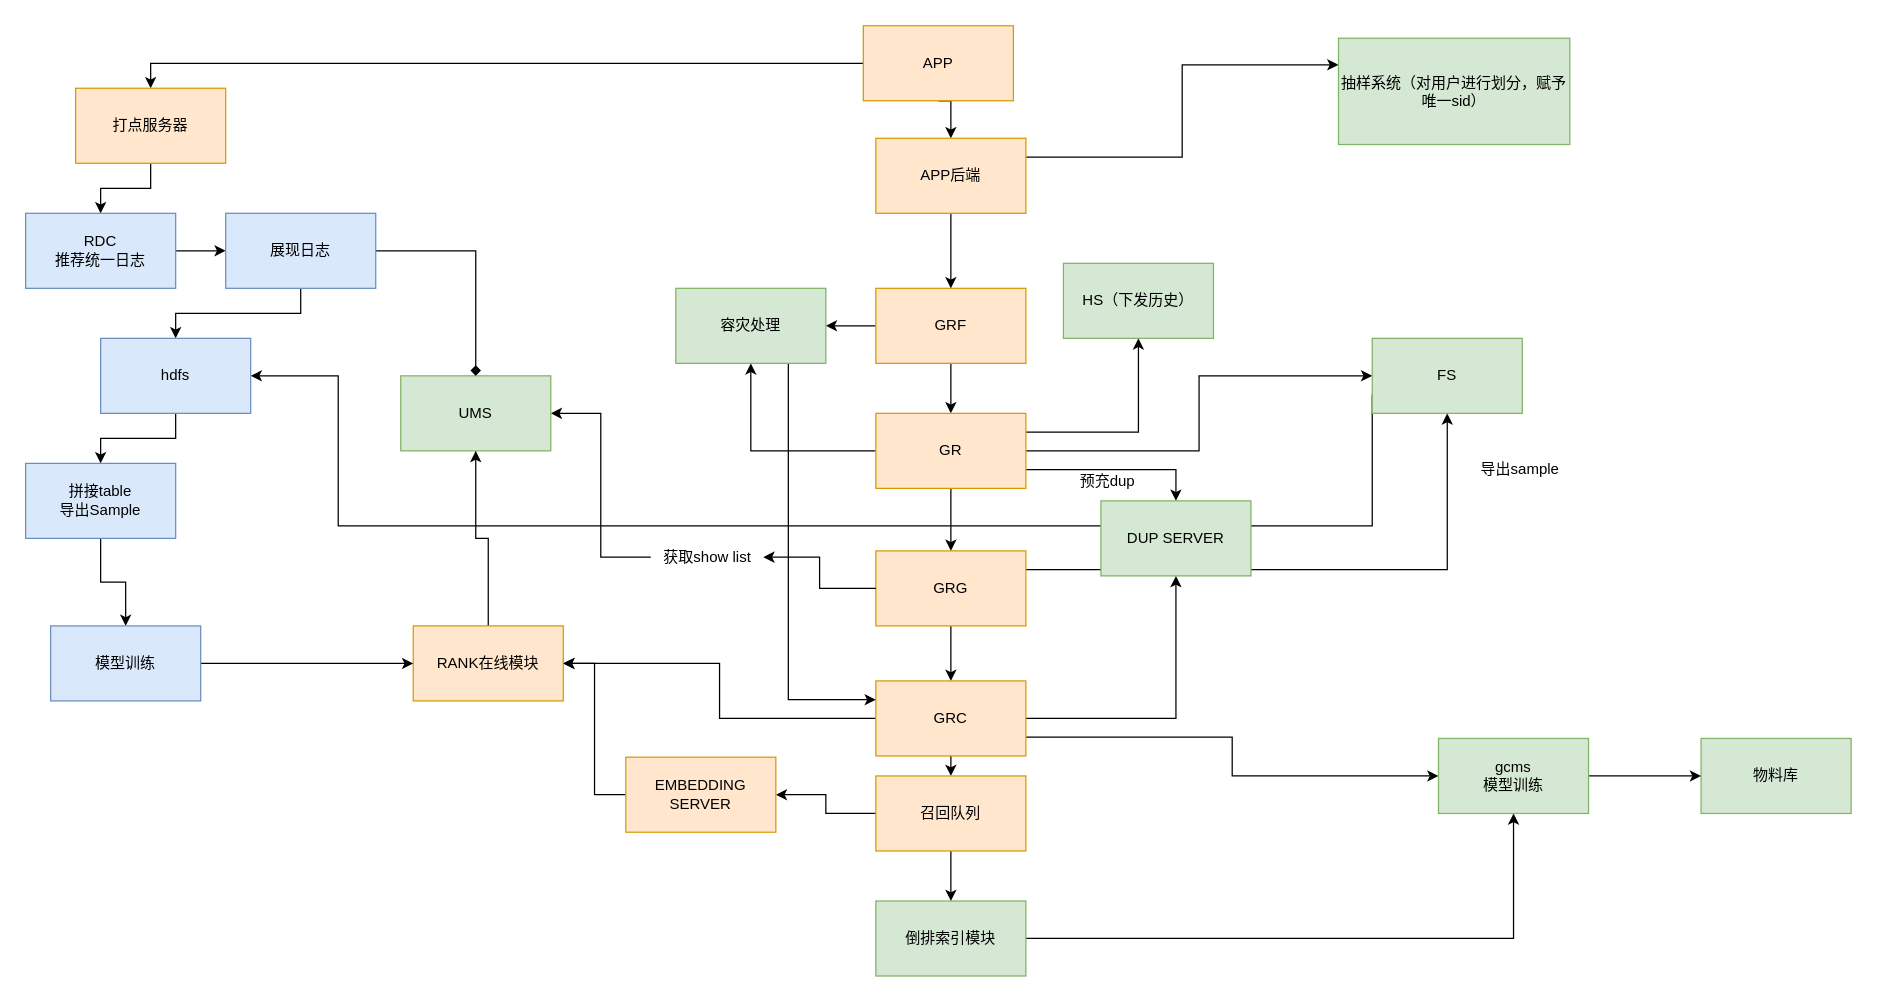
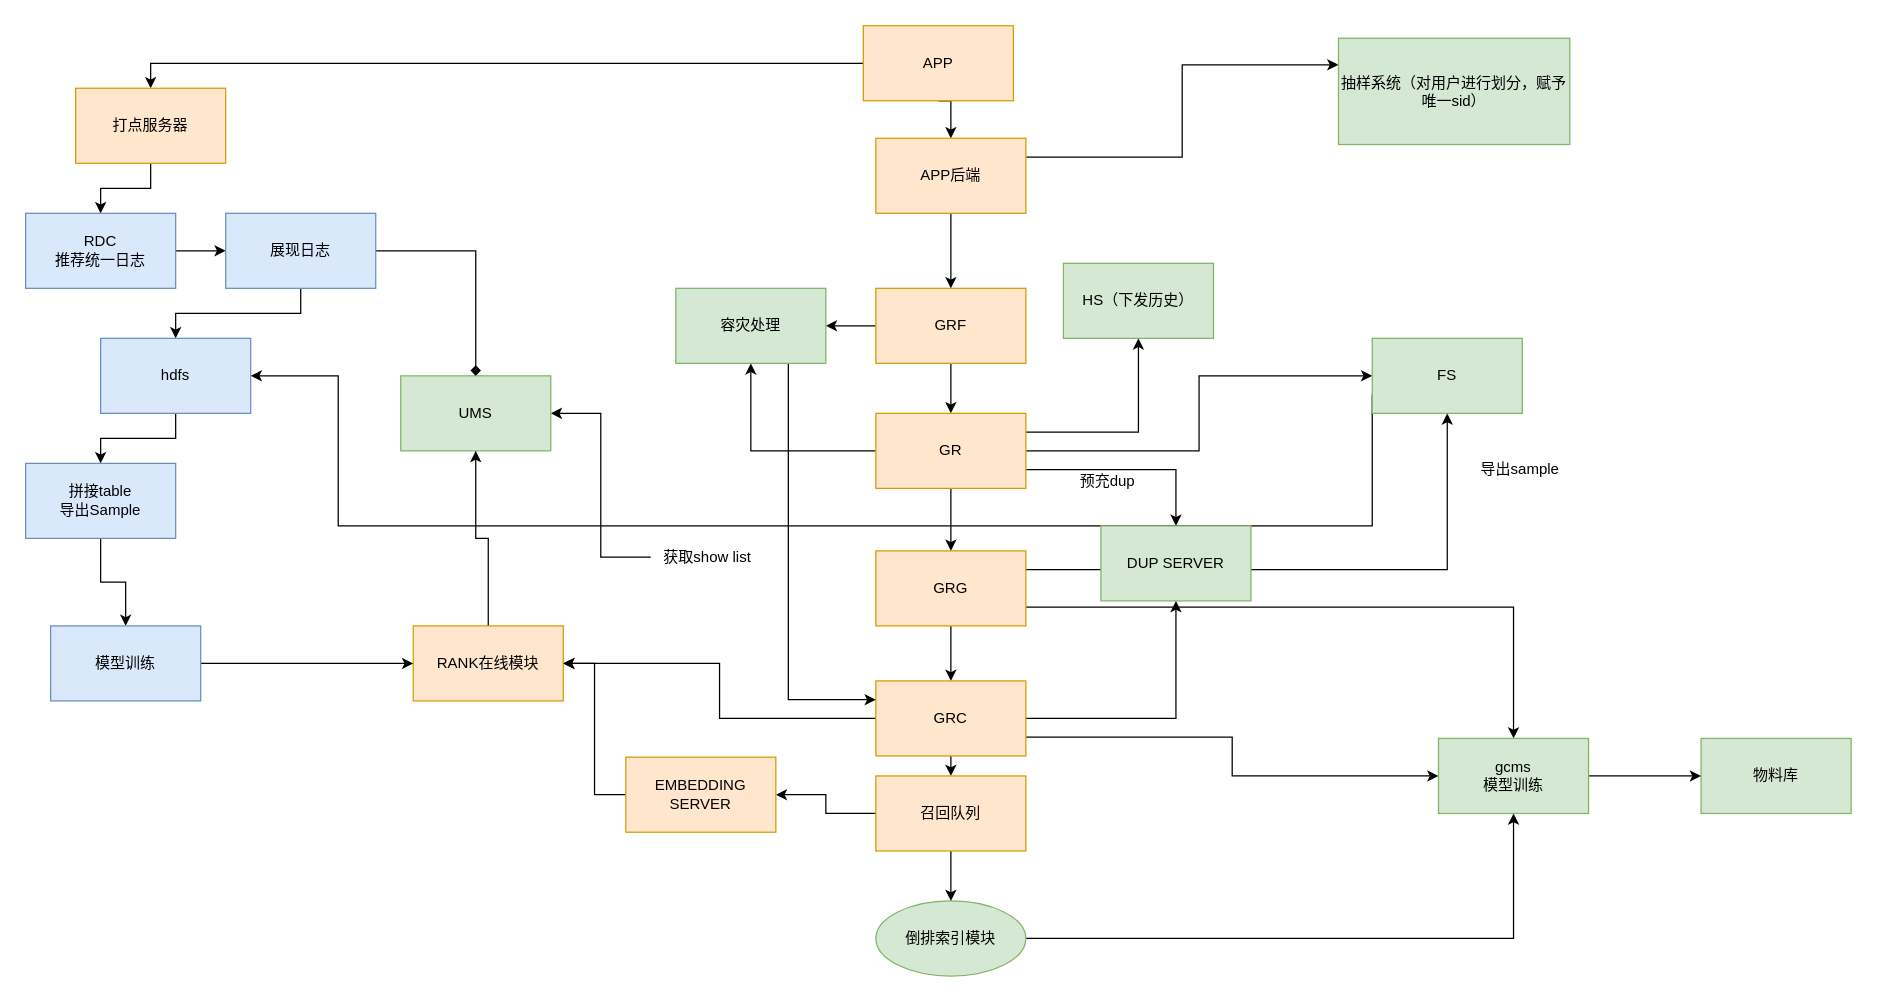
  <mxCell id="0" />
  <mxCell id="1" parent="0" />
  <mxCell id="2" style="edgeStyle=orthogonalEdgeStyle;rounded=0;orthogonalLoop=1;jettySize=auto;html=1;exitX=0.5;exitY=1;exitDx=0;exitDy=0;entryX=0.5;entryY=0;entryDx=0;entryDy=0;" edge="1" parent="1" source="4" target="10"><mxGeometry relative="1" as="geometry" /></mxCell>
  <mxCell id="3" style="edgeStyle=orthogonalEdgeStyle;rounded=0;orthogonalLoop=1;jettySize=auto;html=1;exitX=0;exitY=0.5;exitDx=0;exitDy=0;entryX=1;entryY=0.5;entryDx=0;entryDy=0;" edge="1" parent="1" source="4" target="23"><mxGeometry relative="1" as="geometry" /></mxCell>
  <mxCell id="4" value="GRF" style="rounded=0;whiteSpace=wrap;html=1;fillColor=#ffe6cc;strokeColor=#d79b00;" vertex="1" parent="1"><mxGeometry x="700" y="230" width="120" height="60" as="geometry" /></mxCell>
  <mxCell id="5" style="edgeStyle=orthogonalEdgeStyle;rounded=0;orthogonalLoop=1;jettySize=auto;html=1;exitX=0.5;exitY=1;exitDx=0;exitDy=0;entryX=0.5;entryY=0;entryDx=0;entryDy=0;" edge="1" parent="1" source="10" target="15"><mxGeometry relative="1" as="geometry" /></mxCell>
  <mxCell id="6" style="edgeStyle=orthogonalEdgeStyle;rounded=0;orthogonalLoop=1;jettySize=auto;html=1;exitX=1;exitY=0.5;exitDx=0;exitDy=0;entryX=0;entryY=0.5;entryDx=0;entryDy=0;" edge="1" parent="1" source="10" target="36"><mxGeometry relative="1" as="geometry" /></mxCell>
  <mxCell id="7" style="edgeStyle=orthogonalEdgeStyle;rounded=0;orthogonalLoop=1;jettySize=auto;html=1;exitX=0;exitY=0.5;exitDx=0;exitDy=0;entryX=0.5;entryY=1;entryDx=0;entryDy=0;" edge="1" parent="1" source="10" target="23"><mxGeometry relative="1" as="geometry" /></mxCell>
  <mxCell id="8" style="edgeStyle=orthogonalEdgeStyle;rounded=0;orthogonalLoop=1;jettySize=auto;html=1;exitX=1;exitY=0.25;exitDx=0;exitDy=0;entryX=0.5;entryY=1;entryDx=0;entryDy=0;" edge="1" parent="1" source="10" target="37"><mxGeometry relative="1" as="geometry" /></mxCell>
  <mxCell id="9" style="edgeStyle=orthogonalEdgeStyle;rounded=0;orthogonalLoop=1;jettySize=auto;html=1;exitX=1;exitY=0.75;exitDx=0;exitDy=0;entryX=0.5;entryY=0;entryDx=0;entryDy=0;" edge="1" parent="1" source="10" target="38"><mxGeometry relative="1" as="geometry" /></mxCell>
  <mxCell id="10" value="GR" style="rounded=0;whiteSpace=wrap;html=1;fillColor=#ffe6cc;strokeColor=#d79b00;" vertex="1" parent="1"><mxGeometry x="700" y="330" width="120" height="60" as="geometry" /></mxCell>
  <mxCell id="11" style="edgeStyle=orthogonalEdgeStyle;rounded=0;orthogonalLoop=1;jettySize=auto;html=1;exitX=0.5;exitY=1;exitDx=0;exitDy=0;entryX=0.5;entryY=0;entryDx=0;entryDy=0;" edge="1" parent="1" source="15" target="20"><mxGeometry relative="1" as="geometry" /></mxCell>
  <mxCell id="12" style="edgeStyle=orthogonalEdgeStyle;rounded=0;orthogonalLoop=1;jettySize=auto;html=1;exitX=0;exitY=0.5;exitDx=0;exitDy=0;entryX=1;entryY=0.5;entryDx=0;entryDy=0;" edge="1" parent="1" source="58" target="21"><mxGeometry relative="1" as="geometry" /></mxCell>
+ <mxCell id="13" style="edgeStyle=orthogonalEdgeStyle;rounded=0;orthogonalLoop=1;jettySize=auto;html=1;exitX=1;exitY=0.75;exitDx=0;exitDy=0;entryX=0.5;entryY=0;entryDx=0;entryDy=0;" edge="1" parent="1" source="15" target="55"><mxGeometry relative="1" as="geometry" /></mxCell>
  <mxCell id="14" style="edgeStyle=orthogonalEdgeStyle;rounded=0;orthogonalLoop=1;jettySize=auto;html=1;exitX=1;exitY=0.25;exitDx=0;exitDy=0;entryX=0.5;entryY=1;entryDx=0;entryDy=0;" edge="1" parent="1" source="15" target="36"><mxGeometry relative="1" as="geometry" /></mxCell>
  <mxCell id="15" value="GRG" style="rounded=0;whiteSpace=wrap;html=1;fillColor=#ffe6cc;strokeColor=#d79b00;" vertex="1" parent="1"><mxGeometry x="700" y="440" width="120" height="60" as="geometry" /></mxCell>
  <mxCell id="16" style="edgeStyle=orthogonalEdgeStyle;rounded=0;orthogonalLoop=1;jettySize=auto;html=1;exitX=0.5;exitY=1;exitDx=0;exitDy=0;entryX=0.5;entryY=0;entryDx=0;entryDy=0;" edge="1" parent="1" source="20" target="34"><mxGeometry relative="1" as="geometry" /></mxCell>
  <mxCell id="17" style="edgeStyle=orthogonalEdgeStyle;rounded=0;orthogonalLoop=1;jettySize=auto;html=1;exitX=1;exitY=0.5;exitDx=0;exitDy=0;entryX=0.5;entryY=1;entryDx=0;entryDy=0;" edge="1" parent="1" source="20" target="38"><mxGeometry relative="1" as="geometry" /></mxCell>
  <mxCell id="18" style="edgeStyle=orthogonalEdgeStyle;rounded=0;orthogonalLoop=1;jettySize=auto;html=1;exitX=0;exitY=0.5;exitDx=0;exitDy=0;entryX=1;entryY=0.5;entryDx=0;entryDy=0;" edge="1" parent="1" source="20" target="42"><mxGeometry relative="1" as="geometry" /></mxCell>
  <mxCell id="19" style="edgeStyle=orthogonalEdgeStyle;rounded=0;orthogonalLoop=1;jettySize=auto;html=1;exitX=1;exitY=0.75;exitDx=0;exitDy=0;" edge="1" parent="1" source="20" target="55"><mxGeometry relative="1" as="geometry" /></mxCell>
  <mxCell id="20" value="GRC" style="rounded=0;whiteSpace=wrap;html=1;fillColor=#ffe6cc;strokeColor=#d79b00;" vertex="1" parent="1"><mxGeometry x="700" y="544" width="120" height="60" as="geometry" /></mxCell>
  <mxCell id="21" value="UMS" style="rounded=0;whiteSpace=wrap;html=1;fillColor=#d5e8d4;strokeColor=#82b366;" vertex="1" parent="1"><mxGeometry x="320" y="300" width="120" height="60" as="geometry" /></mxCell>
  <mxCell id="22" style="edgeStyle=orthogonalEdgeStyle;rounded=0;orthogonalLoop=1;jettySize=auto;html=1;exitX=0.75;exitY=1;exitDx=0;exitDy=0;entryX=0;entryY=0.25;entryDx=0;entryDy=0;" edge="1" parent="1" source="23" target="20"><mxGeometry relative="1" as="geometry" /></mxCell>
  <mxCell id="23" value="容灾处理" style="rounded=0;whiteSpace=wrap;html=1;fillColor=#d5e8d4;strokeColor=#82b366;" vertex="1" parent="1"><mxGeometry x="540" y="230" width="120" height="60" as="geometry" /></mxCell>
  <mxCell id="24" style="edgeStyle=orthogonalEdgeStyle;rounded=0;orthogonalLoop=1;jettySize=auto;html=1;exitX=0.5;exitY=1;exitDx=0;exitDy=0;entryX=0.5;entryY=0;entryDx=0;entryDy=0;" edge="1" parent="1" source="26" target="29"><mxGeometry relative="1" as="geometry" /></mxCell>
  <mxCell id="25" style="edgeStyle=orthogonalEdgeStyle;rounded=0;orthogonalLoop=1;jettySize=auto;html=1;exitX=0;exitY=0.5;exitDx=0;exitDy=0;entryX=0.5;entryY=0;entryDx=0;entryDy=0;" edge="1" parent="1" source="26" target="53"><mxGeometry relative="1" as="geometry" /></mxCell>
  <mxCell id="26" value="APP" style="rounded=0;whiteSpace=wrap;html=1;fillColor=#ffe6cc;strokeColor=#d79b00;" vertex="1" parent="1"><mxGeometry x="690" y="20" width="120" height="60" as="geometry" /></mxCell>
  <mxCell id="27" style="edgeStyle=orthogonalEdgeStyle;rounded=0;orthogonalLoop=1;jettySize=auto;html=1;exitX=0.5;exitY=1;exitDx=0;exitDy=0;" edge="1" parent="1" source="29" target="4"><mxGeometry relative="1" as="geometry" /></mxCell>
  <mxCell id="28" style="edgeStyle=orthogonalEdgeStyle;rounded=0;orthogonalLoop=1;jettySize=auto;html=1;exitX=1;exitY=0.25;exitDx=0;exitDy=0;entryX=0;entryY=0.25;entryDx=0;entryDy=0;" edge="1" parent="1" source="29" target="48"><mxGeometry relative="1" as="geometry" /></mxCell>
  <mxCell id="29" value="APP后端" style="rounded=0;whiteSpace=wrap;html=1;fillColor=#ffe6cc;strokeColor=#d79b00;" vertex="1" parent="1"><mxGeometry x="700" y="110" width="120" height="60" as="geometry" /></mxCell>
  <mxCell id="30" style="edgeStyle=orthogonalEdgeStyle;rounded=0;orthogonalLoop=1;jettySize=auto;html=1;exitX=1;exitY=0.5;exitDx=0;exitDy=0;entryX=0.5;entryY=1;entryDx=0;entryDy=0;" edge="1" parent="1" source="31" target="55"><mxGeometry relative="1" as="geometry"><mxPoint x="1240" y="310" as="targetPoint" /></mxGeometry></mxCell>
- <mxCell id="31" value="倒排索引模块" style="rounded=0;whiteSpace=wrap;html=1;fillColor=#d5e8d4;strokeColor=#82b366;" vertex="1" parent="1"><mxGeometry x="700" y="720" width="120" height="60" as="geometry" /></mxCell>
+ <mxCell id="31" value="倒排索引模块" style="ellipse;whiteSpace=wrap;html=1;fillColor=#d5e8d4;strokeColor=#82b366;" vertex="1" parent="1"><mxGeometry x="700" y="720" width="120" height="60" as="geometry" /></mxCell>
  <mxCell id="32" style="edgeStyle=orthogonalEdgeStyle;rounded=0;orthogonalLoop=1;jettySize=auto;html=1;exitX=0.5;exitY=1;exitDx=0;exitDy=0;entryX=0.5;entryY=0;entryDx=0;entryDy=0;" edge="1" parent="1" source="34" target="31"><mxGeometry relative="1" as="geometry" /></mxCell>
  <mxCell id="33" style="edgeStyle=orthogonalEdgeStyle;rounded=0;orthogonalLoop=1;jettySize=auto;html=1;exitX=0;exitY=0.5;exitDx=0;exitDy=0;entryX=1;entryY=0.5;entryDx=0;entryDy=0;" edge="1" parent="1" source="34" target="45"><mxGeometry relative="1" as="geometry" /></mxCell>
  <mxCell id="34" value="召回队列" style="rounded=0;whiteSpace=wrap;html=1;fillColor=#ffe6cc;strokeColor=#d79b00;" vertex="1" parent="1"><mxGeometry x="700" y="620" width="120" height="60" as="geometry" /></mxCell>
  <mxCell id="35" style="edgeStyle=orthogonalEdgeStyle;rounded=0;orthogonalLoop=1;jettySize=auto;html=1;exitX=0;exitY=0.75;exitDx=0;exitDy=0;entryX=1;entryY=0.5;entryDx=0;entryDy=0;" edge="1" parent="1" source="36" target="61"><mxGeometry relative="1" as="geometry"><Array as="points"><mxPoint x="1097" y="420" /><mxPoint y="420" x="270" /><mxPoint y="300" x="270" /></Array></mxGeometry></mxCell>
  <mxCell id="36" value="FS" style="rounded=0;whiteSpace=wrap;html=1;fillColor=#d5e8d4;strokeColor=#82b366;" vertex="1" parent="1"><mxGeometry x="1097" y="270" width="120" height="60" as="geometry" /></mxCell>
  <mxCell id="37" value="HS（下发历史）" style="rounded=0;whiteSpace=wrap;html=1;fillColor=#d5e8d4;strokeColor=#82b366;" vertex="1" parent="1"><mxGeometry x="850" y="210" width="120" height="60" as="geometry" /></mxCell>
- <mxCell id="38" value="DUP SERVER" style="rounded=0;whiteSpace=wrap;html=1;fillColor=#d5e8d4;strokeColor=#82b366;" vertex="1" parent="1"><mxGeometry x="880" y="400" width="120" height="60" as="geometry" /></mxCell>
+ <mxCell id="38" value="DUP SERVER" style="rounded=0;whiteSpace=wrap;html=1;fillColor=#d5e8d4;strokeColor=#82b366;" vertex="1" parent="1"><mxGeometry x="880" y="420" width="120" height="60" as="geometry" /></mxCell>
  <mxCell id="39" style="edgeStyle=orthogonalEdgeStyle;rounded=0;orthogonalLoop=1;jettySize=auto;html=1;exitX=1;exitY=0.5;exitDx=0;exitDy=0;entryX=0;entryY=0.5;entryDx=0;entryDy=0;" edge="1" parent="1" source="40" target="51"><mxGeometry relative="1" as="geometry" /></mxCell>
  <mxCell id="40" value="RDC&lt;br&gt;推荐统一日志" style="rounded=0;whiteSpace=wrap;html=1;fillColor=#dae8fc;strokeColor=#6c8ebf;" vertex="1" parent="1"><mxGeometry x="20" y="170" width="120" height="60" as="geometry" /></mxCell>
  <mxCell id="41" style="edgeStyle=orthogonalEdgeStyle;rounded=0;orthogonalLoop=1;jettySize=auto;html=1;exitX=0.5;exitY=0;exitDx=0;exitDy=0;entryX=0.5;entryY=1;entryDx=0;entryDy=0;" edge="1" parent="1" source="42" target="21"><mxGeometry relative="1" as="geometry" /></mxCell>
  <mxCell id="42" value="RANK在线模块" style="rounded=0;whiteSpace=wrap;html=1;fillColor=#ffe6cc;strokeColor=#d79b00;" vertex="1" parent="1"><mxGeometry x="330" y="500" width="120" height="60" as="geometry" /></mxCell>
  <mxCell id="43" value="物料库" style="rounded=0;whiteSpace=wrap;html=1;fillColor=#d5e8d4;strokeColor=#82b366;" vertex="1" parent="1"><mxGeometry x="1360" y="590" width="120" height="60" as="geometry" /></mxCell>
  <mxCell id="44" style="edgeStyle=orthogonalEdgeStyle;rounded=0;orthogonalLoop=1;jettySize=auto;html=1;exitX=0;exitY=0.5;exitDx=0;exitDy=0;entryX=1;entryY=0.5;entryDx=0;entryDy=0;" edge="1" parent="1" source="45" target="42"><mxGeometry relative="1" as="geometry" /></mxCell>
  <mxCell id="45" value="EMBEDDING SERVER" style="rounded=0;whiteSpace=wrap;html=1;fillColor=#ffe6cc;strokeColor=#d79b00;" vertex="1" parent="1"><mxGeometry x="500" y="605" width="120" height="60" as="geometry" /></mxCell>
  <mxCell id="46" style="edgeStyle=orthogonalEdgeStyle;rounded=0;orthogonalLoop=1;jettySize=auto;html=1;exitX=0.5;exitY=1;exitDx=0;exitDy=0;entryX=0.5;entryY=0;entryDx=0;entryDy=0;" edge="1" parent="1" source="47" target="63"><mxGeometry relative="1" as="geometry" /></mxCell>
  <mxCell id="47" value="拼接table&lt;br&gt;导出Sample" style="rounded=0;whiteSpace=wrap;html=1;fillColor=#dae8fc;strokeColor=#6c8ebf;" vertex="1" parent="1"><mxGeometry x="20" y="370" width="120" height="60" as="geometry" /></mxCell>
  <mxCell id="48" value="抽样系统（对用户进行划分，赋予唯一sid）" style="rounded=0;whiteSpace=wrap;html=1;fillColor=#d5e8d4;strokeColor=#82b366;" vertex="1" parent="1"><mxGeometry x="1070" y="30" width="185" height="85" as="geometry" /></mxCell>
  <mxCell id="49" style="edgeStyle=orthogonalEdgeStyle;rounded=0;orthogonalLoop=1;jettySize=auto;html=1;exitX=1;exitY=0.5;exitDx=0;exitDy=0;entryX=0.5;entryY=0;entryDx=0;entryDy=0;endArrow=diamond;" edge="1" parent="1" source="51" target="21"><mxGeometry relative="1" as="geometry" /></mxCell>
  <mxCell id="50" style="edgeStyle=orthogonalEdgeStyle;rounded=0;orthogonalLoop=1;jettySize=auto;html=1;exitX=0.5;exitY=1;exitDx=0;exitDy=0;" edge="1" parent="1" source="51" target="61"><mxGeometry relative="1" as="geometry" /></mxCell>
  <mxCell id="51" value="展现日志" style="rounded=0;whiteSpace=wrap;html=1;fillColor=#dae8fc;strokeColor=#6c8ebf;" vertex="1" parent="1"><mxGeometry x="180" y="170" width="120" height="60" as="geometry" /></mxCell>
  <mxCell id="52" style="edgeStyle=orthogonalEdgeStyle;rounded=0;orthogonalLoop=1;jettySize=auto;html=1;exitX=0.5;exitY=1;exitDx=0;exitDy=0;entryX=0.5;entryY=0;entryDx=0;entryDy=0;" edge="1" parent="1" source="53" target="40"><mxGeometry relative="1" as="geometry" /></mxCell>
  <mxCell id="53" value="打点服务器" style="rounded=0;whiteSpace=wrap;html=1;fillColor=#ffe6cc;strokeColor=#d79b00;" vertex="1" parent="1"><mxGeometry x="60" y="70" width="120" height="60" as="geometry" /></mxCell>
  <mxCell id="54" style="edgeStyle=orthogonalEdgeStyle;rounded=0;orthogonalLoop=1;jettySize=auto;html=1;exitX=1;exitY=0.5;exitDx=0;exitDy=0;entryX=0;entryY=0.5;entryDx=0;entryDy=0;" edge="1" parent="1" source="55" target="43"><mxGeometry relative="1" as="geometry" /></mxCell>
  <mxCell id="55" value="gcms&lt;br&gt;模型训练" style="rounded=0;whiteSpace=wrap;html=1;fillColor=#d5e8d4;strokeColor=#82b366;" vertex="1" parent="1"><mxGeometry x="1150" y="590" width="120" height="60" as="geometry" /></mxCell>
  <mxCell id="56" value="预充dup" style="text;html=1;align=center;verticalAlign=middle;resizable=0;points=[];autosize=1;strokeColor=none;fillColor=none;" vertex="1" parent="1"><mxGeometry x="850" y="370" width="70" height="30" as="geometry" /></mxCell>
- <mxCell id="57" value="" style="edgeStyle=orthogonalEdgeStyle;rounded=0;orthogonalLoop=1;jettySize=auto;html=1;exitX=0;exitY=0.5;exitDx=0;exitDy=0;entryX=1;entryY=0.5;entryDx=0;entryDy=0;" edge="1" parent="1" source="15" target="58"><mxGeometry relative="1" as="geometry"><mxPoint x="700" y="470" as="sourcePoint" /><mxPoint x="520" y="430" as="targetPoint" /></mxGeometry></mxCell>
  <mxCell id="58" value="获取show list" style="text;html=1;align=center;verticalAlign=middle;resizable=0;points=[];autosize=1;strokeColor=none;fillColor=none;" vertex="1" parent="1"><mxGeometry x="520" y="430" width="90" height="30" as="geometry" /></mxCell>
  <mxCell id="59" value="导出sample" style="text;html=1;align=center;verticalAlign=middle;resizable=0;points=[];autosize=1;strokeColor=none;fillColor=none;" vertex="1" parent="1"><mxGeometry x="1170" y="360" width="90" height="30" as="geometry" /></mxCell>
  <mxCell id="60" style="edgeStyle=orthogonalEdgeStyle;rounded=0;orthogonalLoop=1;jettySize=auto;html=1;exitX=0.5;exitY=1;exitDx=0;exitDy=0;entryX=0.5;entryY=0;entryDx=0;entryDy=0;" edge="1" parent="1" source="61" target="47"><mxGeometry relative="1" as="geometry" /></mxCell>
  <mxCell id="61" value="hdfs" style="rounded=0;whiteSpace=wrap;html=1;fillColor=#dae8fc;strokeColor=#6c8ebf;" vertex="1" parent="1"><mxGeometry x="80" y="270" width="120" height="60" as="geometry" /></mxCell>
  <mxCell id="62" style="edgeStyle=orthogonalEdgeStyle;rounded=0;orthogonalLoop=1;jettySize=auto;html=1;exitX=1;exitY=0.5;exitDx=0;exitDy=0;entryX=0;entryY=0.5;entryDx=0;entryDy=0;" edge="1" parent="1" source="63" target="42"><mxGeometry relative="1" as="geometry" /></mxCell>
  <mxCell id="63" value="模型训练" style="rounded=0;whiteSpace=wrap;html=1;fillColor=#dae8fc;strokeColor=#6c8ebf;" vertex="1" parent="1"><mxGeometry x="40" y="500" width="120" height="60" as="geometry" /></mxCell>
